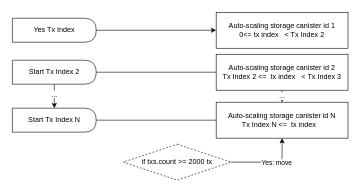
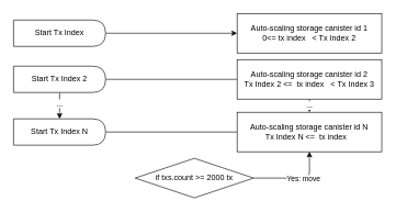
  <mxCell id="0" />
  <mxCell id="1" parent="0" />
  <mxCell id="2" value="" style="edgeStyle=none;html=1;" edge="1" parent="1" source="3" target="4"><mxGeometry relative="1" as="geometry" /></mxCell>
- <mxCell id="3" value="Yes Tx Index" style="shape=delay;whiteSpace=wrap;html=1;" vertex="1" parent="1"><mxGeometry x="20" y="30" width="140" height="40" as="geometry" /></mxCell>
+ <mxCell id="3" value="Start Tx Index" style="shape=delay;whiteSpace=wrap;html=1;" vertex="1" parent="1"><mxGeometry x="20" y="30" width="140" height="40" as="geometry" /></mxCell>
  <mxCell id="4" value="Auto-scaling storage canister id 1&lt;br&gt;0&amp;lt;= tx index&amp;nbsp; &amp;nbsp;&amp;lt; Tx Index 2" style="whiteSpace=wrap;html=1;" vertex="1" parent="1"><mxGeometry x="360" width="220" height="60" as="geometry" y="20" /></mxCell>
  <mxCell id="5" value="" style="edgeStyle=none;html=1;" edge="1" parent="1" source="8"><mxGeometry relative="1" as="geometry"><mxPoint x="430" y="120" as="targetPoint" /></mxGeometry></mxCell>
  <mxCell id="6" value="" style="edgeStyle=none;html=1;" edge="1" parent="1" source="8" target="12"><mxGeometry relative="1" as="geometry" /></mxCell>
  <mxCell id="7" value="..." style="edgeLabel;html=1;align=center;verticalAlign=middle;resizable=0;points=[];" vertex="1" connectable="0" parent="6"><mxGeometry x="-0.2" y="-1" relative="1" as="geometry"><mxPoint as="offset" /></mxGeometry></mxCell>
  <mxCell id="8" value="Start Tx Index 2" style="shape=delay;whiteSpace=wrap;html=1;" vertex="1" parent="1"><mxGeometry x="20" y="100" width="140" height="40" as="geometry" /></mxCell>
  <mxCell id="9" value="..." style="edgeStyle=none;html=1;" edge="1" parent="1" source="10" target="15"><mxGeometry relative="1" as="geometry" /></mxCell>
  <mxCell id="10" value="Auto-scaling storage canister id 2&lt;br&gt;Tx Index 2 &amp;lt;=&amp;nbsp; tx index&amp;nbsp; &amp;nbsp;&amp;lt; Tx Index 3" style="whiteSpace=wrap;html=1;" vertex="1" parent="1"><mxGeometry x="360" y="90" width="220" height="60" as="geometry" /></mxCell>
  <mxCell id="11" value="" style="edgeStyle=none;html=1;" edge="1" parent="1" source="12"><mxGeometry relative="1" as="geometry"><mxPoint x="430" y="200" as="targetPoint" /></mxGeometry></mxCell>
  <mxCell id="12" value="Start Tx Index N" style="shape=delay;whiteSpace=wrap;html=1;" vertex="1" parent="1"><mxGeometry x="20" y="180" width="140" height="40" as="geometry" /></mxCell>
  <mxCell id="13" value="" style="edgeStyle=none;html=1;exitX=1;exitY=0.5;exitDx=0;exitDy=0;entryX=0.5;entryY=1;entryDx=0;entryDy=0;" edge="1" parent="1" source="16" target="15"><mxGeometry relative="1" as="geometry"><mxPoint x="530" y="280" as="targetPoint" /><Array as="points"><mxPoint x="470" y="270" /></Array></mxGeometry></mxCell>
  <mxCell id="14" value="Yes: move" style="edgeLabel;html=1;align=center;verticalAlign=middle;resizable=0;points=[];" vertex="1" connectable="0" parent="13"><mxGeometry x="0.2" y="-1" relative="1" as="geometry"><mxPoint as="offset" /></mxGeometry></mxCell>
  <mxCell id="15" value="Auto-scaling storage canister id N&lt;br&gt;Tx Index N &amp;lt;=&amp;nbsp; tx index&amp;nbsp; &amp;nbsp;" style="whiteSpace=wrap;html=1;" vertex="1" parent="1"><mxGeometry x="360" y="170" width="220" height="60" as="geometry" /></mxCell>
- <mxCell id="16" value="&lt;span&gt;if txs.count &amp;gt;= 2000 tx&lt;/span&gt;" style="rhombus;whiteSpace=wrap;html=1;dashed=1;" vertex="1" parent="1"><mxGeometry x="205" y="240" width="180" height="60" as="geometry" /></mxCell>
+ <mxCell id="16" value="&lt;span&gt;if txs.count &amp;gt;= 2000 tx&lt;/span&gt;" style="rhombus;whiteSpace=wrap;html=1;" vertex="1" parent="1"><mxGeometry x="205" y="240" width="180" height="60" as="geometry" /></mxCell>
